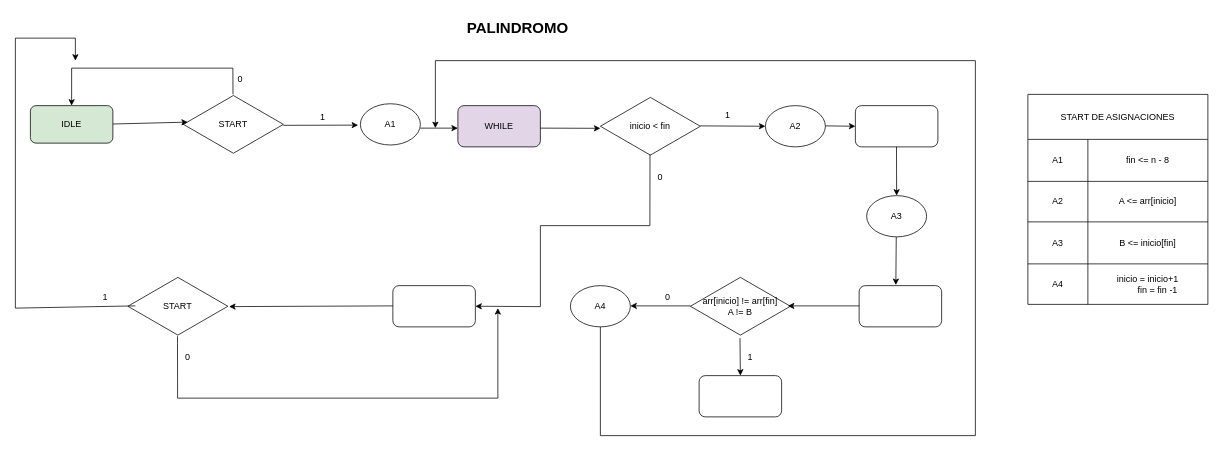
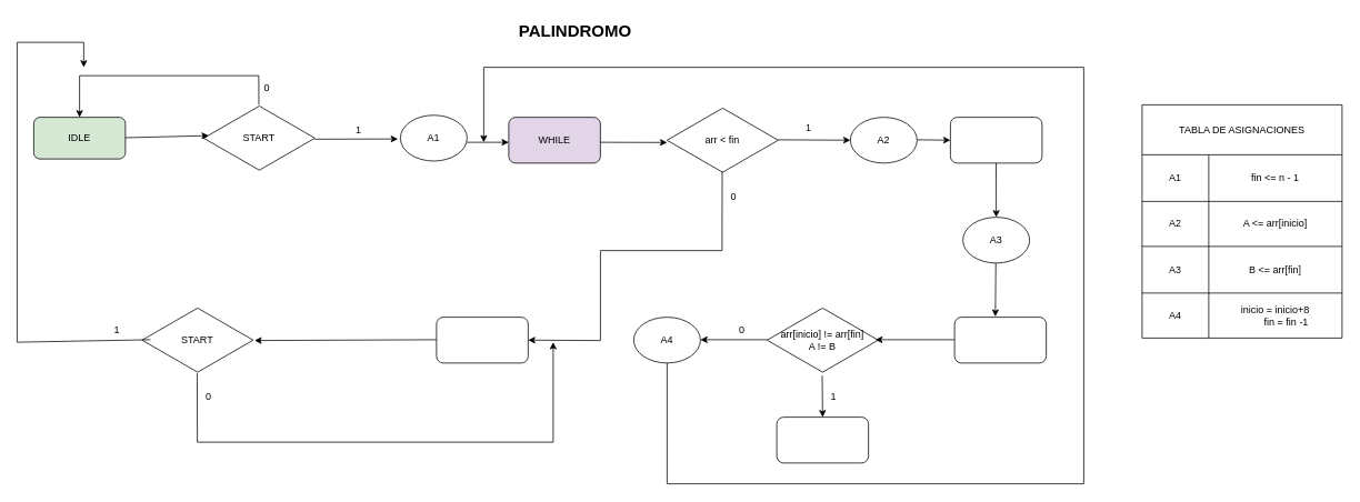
  <mxCell id="0" />
  <mxCell id="1" parent="0" />
  <mxCell id="2" value="IDLE" style="rounded=1;whiteSpace=wrap;html=1;fillColor=#d5e8d4;" vertex="1" parent="1"><mxGeometry x="40" y="140" width="110" height="50" as="geometry" /></mxCell>
  <mxCell id="3" value="START" style="html=1;whiteSpace=wrap;aspect=fixed;shape=isoRectangle;" vertex="1" parent="1"><mxGeometry x="244" y="125" width="133.33" height="80" as="geometry" /></mxCell>
  <mxCell id="4" value="" style="endArrow=classic;html=1;rounded=0;entryX=0.5;entryY=0;entryDx=0;entryDy=0;" edge="1" parent="1" target="2"><mxGeometry width="50" height="50" relative="1" as="geometry"><mxPoint x="310.16" y="125" as="sourcePoint" /><mxPoint x="90" y="80" as="targetPoint" /><Array as="points"><mxPoint x="310" y="90" /><mxPoint x="95" y="90" /></Array></mxGeometry></mxCell>
  <mxCell id="5" value="" style="endArrow=classic;html=1;rounded=0;" edge="1" parent="1"><mxGeometry width="50" height="50" relative="1" as="geometry"><mxPoint x="150" y="164.5" as="sourcePoint" /><mxPoint x="250" y="162" as="targetPoint" /></mxGeometry></mxCell>
  <mxCell id="6" value="0" style="text;html=1;align=center;verticalAlign=middle;whiteSpace=wrap;rounded=0;" vertex="1" parent="1"><mxGeometry x="290" y="90" width="60" height="30" as="geometry" /></mxCell>
  <mxCell id="7" value="" style="endArrow=classic;html=1;rounded=0;" edge="1" parent="1"><mxGeometry width="50" height="50" relative="1" as="geometry"><mxPoint x="377.33" y="166.25" as="sourcePoint" /><mxPoint x="477" y="166" as="targetPoint" /></mxGeometry></mxCell>
  <mxCell id="8" value="1" style="text;html=1;align=center;verticalAlign=middle;whiteSpace=wrap;rounded=0;" vertex="1" parent="1"><mxGeometry x="400" y="140" width="60" height="30" as="geometry" /></mxCell>
  <mxCell id="9" value="&lt;font style=&quot;font-size: 20px;&quot;&gt;&lt;b&gt;PALINDROMO&lt;/b&gt;&lt;/font&gt;" style="text;html=1;align=center;verticalAlign=middle;whiteSpace=wrap;rounded=0;" vertex="1" parent="1"><mxGeometry x="660" y="20" width="60" height="30" as="geometry" /></mxCell>
  <mxCell id="10" value="A1" style="ellipse;whiteSpace=wrap;html=1;" vertex="1" parent="1"><mxGeometry x="480" y="137.5" width="80" height="55" as="geometry" /></mxCell>
  <mxCell id="11" value="WHILE" style="rounded=1;whiteSpace=wrap;html=1;fillColor=#e1d5e7;" vertex="1" parent="1"><mxGeometry x="610" y="140" width="110" height="55" as="geometry" /></mxCell>
- <mxCell id="12" value="inicio &amp;lt; fin" style="html=1;whiteSpace=wrap;aspect=fixed;shape=isoRectangle;" vertex="1" parent="1"><mxGeometry x="800" y="127.5" width="133.33" height="80" as="geometry" /></mxCell>
+ <mxCell id="12" value="arr &amp;lt; fin" style="html=1;whiteSpace=wrap;aspect=fixed;shape=isoRectangle;" vertex="1" parent="1"><mxGeometry x="800" y="127.5" width="133.33" height="80" as="geometry" /></mxCell>
  <mxCell id="13" value="" style="endArrow=classic;html=1;rounded=0;" edge="1" parent="1"><mxGeometry width="50" height="50" relative="1" as="geometry"><mxPoint x="560" y="170" as="sourcePoint" /><mxPoint x="610" y="170" as="targetPoint" /><Array as="points"><mxPoint x="580" y="170" /></Array></mxGeometry></mxCell>
  <mxCell id="14" value="" style="endArrow=classic;html=1;rounded=0;" edge="1" parent="1"><mxGeometry width="50" height="50" relative="1" as="geometry"><mxPoint x="720" y="170" as="sourcePoint" /><mxPoint x="800" y="170.25" as="targetPoint" /></mxGeometry></mxCell>
  <mxCell id="15" value="1" style="text;html=1;align=center;verticalAlign=middle;whiteSpace=wrap;rounded=0;" vertex="1" parent="1"><mxGeometry x="940" y="137.5" width="60" height="30" as="geometry" /></mxCell>
  <mxCell id="16" value="" style="endArrow=classic;html=1;rounded=0;entryX=0;entryY=0.5;entryDx=0;entryDy=0;" edge="1" parent="1" target="17"><mxGeometry width="50" height="50" relative="1" as="geometry"><mxPoint x="933.33" y="167" as="sourcePoint" /><mxPoint x="1013.33" y="167.25" as="targetPoint" /></mxGeometry></mxCell>
  <mxCell id="17" value="A2" style="ellipse;whiteSpace=wrap;html=1;" vertex="1" parent="1"><mxGeometry x="1020" y="140" width="80" height="55" as="geometry" /></mxCell>
  <mxCell id="18" value="" style="rounded=1;whiteSpace=wrap;html=1;" vertex="1" parent="1"><mxGeometry x="1140" y="140" width="110" height="55" as="geometry" /></mxCell>
  <mxCell id="19" value="A3" style="ellipse;whiteSpace=wrap;html=1;" vertex="1" parent="1"><mxGeometry x="1155" y="260" width="80" height="55" as="geometry" /></mxCell>
  <mxCell id="20" value="" style="rounded=1;whiteSpace=wrap;html=1;" vertex="1" parent="1"><mxGeometry x="1145" y="380" width="110" height="55" as="geometry" /></mxCell>
  <mxCell id="21" value="arr[inicio] != arr[fin]&lt;div&gt;A != B&lt;/div&gt;" style="html=1;whiteSpace=wrap;aspect=fixed;shape=isoRectangle;" vertex="1" parent="1"><mxGeometry x="920" y="367.5" width="133.33" height="80" as="geometry" /></mxCell>
  <mxCell id="22" value="" style="rounded=1;whiteSpace=wrap;html=1;" vertex="1" parent="1"><mxGeometry x="931.66" y="500" width="110" height="55" as="geometry" /></mxCell>
  <mxCell id="23" value="A4" style="ellipse;whiteSpace=wrap;html=1;" vertex="1" parent="1"><mxGeometry x="760" y="380" width="80" height="55" as="geometry" /></mxCell>
  <mxCell id="24" value="" style="rounded=1;whiteSpace=wrap;html=1;" vertex="1" parent="1"><mxGeometry x="523.33" y="380" width="110" height="55" as="geometry" /></mxCell>
  <mxCell id="25" value="" style="endArrow=classic;html=1;rounded=0;entryX=0;entryY=0.5;entryDx=0;entryDy=0;" edge="1" parent="1" target="18"><mxGeometry width="50" height="50" relative="1" as="geometry"><mxPoint x="1100" y="167" as="sourcePoint" /><mxPoint x="1150" y="167" as="targetPoint" /></mxGeometry></mxCell>
  <mxCell id="26" value="" style="endArrow=classic;html=1;rounded=0;entryX=0.5;entryY=0;entryDx=0;entryDy=0;" edge="1" parent="1" target="19"><mxGeometry width="50" height="50" relative="1" as="geometry"><mxPoint x="1194.83" y="195" as="sourcePoint" /><mxPoint x="1194.5" y="248" as="targetPoint" /></mxGeometry></mxCell>
  <mxCell id="27" value="" style="endArrow=classic;html=1;rounded=0;entryX=0.445;entryY=-0.015;entryDx=0;entryDy=0;entryPerimeter=0;" edge="1" parent="1" target="20"><mxGeometry width="50" height="50" relative="1" as="geometry"><mxPoint x="1194.5" y="315" as="sourcePoint" /><mxPoint x="1194.67" y="380" as="targetPoint" /></mxGeometry></mxCell>
  <mxCell id="28" value="" style="endArrow=classic;html=1;rounded=0;entryX=0.5;entryY=0;entryDx=0;entryDy=0;" edge="1" parent="1" target="22"><mxGeometry width="50" height="50" relative="1" as="geometry"><mxPoint x="986.16" y="450" as="sourcePoint" /><mxPoint x="986.33" y="515" as="targetPoint" /></mxGeometry></mxCell>
  <mxCell id="29" value="" style="endArrow=classic;html=1;rounded=0;entryX=0.975;entryY=0.494;entryDx=0;entryDy=0;entryPerimeter=0;" edge="1" parent="1" target="21"><mxGeometry width="50" height="50" relative="1" as="geometry"><mxPoint x="1145" y="407" as="sourcePoint" /><mxPoint x="1073.34" y="407" as="targetPoint" /></mxGeometry></mxCell>
  <mxCell id="30" value="" style="endArrow=classic;html=1;rounded=0;entryX=0.975;entryY=0.494;entryDx=0;entryDy=0;entryPerimeter=0;" edge="1" parent="1"><mxGeometry width="50" height="50" relative="1" as="geometry"><mxPoint x="920" y="407" as="sourcePoint" /><mxPoint x="840" y="407" as="targetPoint" /></mxGeometry></mxCell>
  <mxCell id="31" value="" style="endArrow=classic;html=1;rounded=0;" edge="1" parent="1"><mxGeometry width="50" height="50" relative="1" as="geometry"><mxPoint x="800" y="435" as="sourcePoint" /><mxPoint x="580" y="170" as="targetPoint" /><Array as="points"><mxPoint x="800" y="580" /><mxPoint x="1300" y="580" /><mxPoint x="1300" y="80" /><mxPoint x="580" y="80" /></Array></mxGeometry></mxCell>
  <mxCell id="32" value="START" style="html=1;whiteSpace=wrap;aspect=fixed;shape=isoRectangle;" vertex="1" parent="1"><mxGeometry x="170" y="367.5" width="133.33" height="80" as="geometry" /></mxCell>
  <mxCell id="33" value="" style="endArrow=classic;html=1;rounded=0;entryX=1.012;entryY=0.506;entryDx=0;entryDy=0;entryPerimeter=0;" edge="1" parent="1" target="32"><mxGeometry width="50" height="50" relative="1" as="geometry"><mxPoint x="523.33" y="407" as="sourcePoint" /><mxPoint x="443.33" y="407" as="targetPoint" /></mxGeometry></mxCell>
  <mxCell id="34" value="" style="endArrow=classic;html=1;rounded=0;" edge="1" parent="1"><mxGeometry width="50" height="50" relative="1" as="geometry"><mxPoint x="180" y="407" as="sourcePoint" /><mxPoint x="100" y="80" as="targetPoint" /><Array as="points"><mxPoint x="20" y="410" /><mxPoint x="20" y="50" /><mxPoint x="100" y="50" /></Array></mxGeometry></mxCell>
  <mxCell id="35" value="" style="endArrow=classic;html=1;rounded=0;" edge="1" parent="1"><mxGeometry width="50" height="50" relative="1" as="geometry"><mxPoint x="236.16" y="447.5" as="sourcePoint" /><mxPoint x="663.33" y="410" as="targetPoint" /><Array as="points"><mxPoint x="236.16" y="457.5" /><mxPoint x="236.33" y="530" /><mxPoint x="663.33" y="530" /></Array></mxGeometry></mxCell>
  <mxCell id="36" value="0" style="text;html=1;align=center;verticalAlign=middle;whiteSpace=wrap;rounded=0;" vertex="1" parent="1"><mxGeometry x="860" y="380" width="60" height="30" as="geometry" /></mxCell>
  <mxCell id="37" value="1" style="text;html=1;align=center;verticalAlign=middle;whiteSpace=wrap;rounded=0;" vertex="1" parent="1"><mxGeometry x="970" y="460" width="60" height="30" as="geometry" /></mxCell>
  <mxCell id="38" value="" style="endArrow=classic;html=1;rounded=0;entryX=1;entryY=0.5;entryDx=0;entryDy=0;" edge="1" parent="1" target="24"><mxGeometry width="50" height="50" relative="1" as="geometry"><mxPoint x="866.17" y="205" as="sourcePoint" /><mxPoint x="640" y="410" as="targetPoint" /><Array as="points"><mxPoint x="866" y="300" /><mxPoint x="720" y="300" /><mxPoint x="720" y="408" /></Array></mxGeometry></mxCell>
  <mxCell id="39" value="0" style="text;html=1;align=center;verticalAlign=middle;whiteSpace=wrap;rounded=0;" vertex="1" parent="1"><mxGeometry x="850" y="220" width="60" height="30" as="geometry" /></mxCell>
  <mxCell id="40" style="edgeStyle=orthogonalEdgeStyle;rounded=0;orthogonalLoop=1;jettySize=auto;html=1;exitX=0.5;exitY=1;exitDx=0;exitDy=0;" edge="1" parent="1" source="39" target="39"><mxGeometry relative="1" as="geometry" /></mxCell>
  <mxCell id="41" value="1" style="text;html=1;align=center;verticalAlign=middle;whiteSpace=wrap;rounded=0;" vertex="1" parent="1"><mxGeometry x="110" y="380" width="60" height="30" as="geometry" /></mxCell>
  <mxCell id="42" value="0" style="text;html=1;align=center;verticalAlign=middle;whiteSpace=wrap;rounded=0;" vertex="1" parent="1"><mxGeometry x="220" y="460" width="60" height="30" as="geometry" /></mxCell>
- <mxCell id="43" value="START DE ASIGNACIONES" style="shape=table;startSize=60;container=1;collapsible=0;childLayout=tableLayout;" vertex="1" parent="1"><mxGeometry x="1370" y="125" width="240" height="280" as="geometry" /></mxCell>
+ <mxCell id="43" value="TABLA DE ASIGNACIONES" style="shape=table;startSize=60;container=1;collapsible=0;childLayout=tableLayout;" vertex="1" parent="1"><mxGeometry x="1370" y="125" width="240" height="280" as="geometry" /></mxCell>
  <mxCell id="44" value="" style="shape=tableRow;horizontal=0;startSize=0;swimlaneHead=0;swimlaneBody=0;strokeColor=inherit;top=0;left=0;bottom=0;right=0;collapsible=0;dropTarget=0;fillColor=none;points=[[0,0.5],[1,0.5]];portConstraint=eastwest;" vertex="1" parent="43"><mxGeometry y="60" width="240" height="56" as="geometry" /></mxCell>
  <mxCell id="45" value="A1" style="shape=partialRectangle;html=1;whiteSpace=wrap;connectable=0;strokeColor=inherit;overflow=hidden;fillColor=none;top=0;left=0;bottom=0;right=0;pointerEvents=1;" vertex="1" parent="44"><mxGeometry width="80" height="56" as="geometry"><mxRectangle width="80" height="56" as="alternateBounds" /></mxGeometry></mxCell>
- <mxCell id="46" value="fin &amp;lt;= n - 8" style="shape=partialRectangle;html=1;whiteSpace=wrap;connectable=0;strokeColor=inherit;overflow=hidden;fillColor=none;top=0;left=0;bottom=0;right=0;pointerEvents=1;" vertex="1" parent="44"><mxGeometry x="80" width="160" height="56" as="geometry"><mxRectangle width="160" height="56" as="alternateBounds" /></mxGeometry></mxCell>
+ <mxCell id="46" value="fin &amp;lt;= n - 1" style="shape=partialRectangle;html=1;whiteSpace=wrap;connectable=0;strokeColor=inherit;overflow=hidden;fillColor=none;top=0;left=0;bottom=0;right=0;pointerEvents=1;" vertex="1" parent="44"><mxGeometry x="80" width="160" height="56" as="geometry"><mxRectangle width="160" height="56" as="alternateBounds" /></mxGeometry></mxCell>
  <mxCell id="47" value="" style="shape=tableRow;horizontal=0;startSize=0;swimlaneHead=0;swimlaneBody=0;strokeColor=inherit;top=0;left=0;bottom=0;right=0;collapsible=0;dropTarget=0;fillColor=none;points=[[0,0.5],[1,0.5]];portConstraint=eastwest;" vertex="1" parent="43"><mxGeometry y="116" width="240" height="54" as="geometry" /></mxCell>
  <mxCell id="48" value="A2" style="shape=partialRectangle;html=1;whiteSpace=wrap;connectable=0;strokeColor=inherit;overflow=hidden;fillColor=none;top=0;left=0;bottom=0;right=0;pointerEvents=1;" vertex="1" parent="47"><mxGeometry width="80" height="54" as="geometry"><mxRectangle width="80" height="54" as="alternateBounds" /></mxGeometry></mxCell>
  <mxCell id="49" value="A &amp;lt;= arr[inicio]" style="shape=partialRectangle;html=1;whiteSpace=wrap;connectable=0;strokeColor=inherit;overflow=hidden;fillColor=none;top=0;left=0;bottom=0;right=0;pointerEvents=1;" vertex="1" parent="47"><mxGeometry x="80" width="160" height="54" as="geometry"><mxRectangle width="160" height="54" as="alternateBounds" /></mxGeometry></mxCell>
  <mxCell id="50" value="" style="shape=tableRow;horizontal=0;startSize=0;swimlaneHead=0;swimlaneBody=0;strokeColor=inherit;top=0;left=0;bottom=0;right=0;collapsible=0;dropTarget=0;fillColor=none;points=[[0,0.5],[1,0.5]];portConstraint=eastwest;" vertex="1" parent="43"><mxGeometry y="170" width="240" height="56" as="geometry" /></mxCell>
  <mxCell id="51" value="A3" style="shape=partialRectangle;html=1;whiteSpace=wrap;connectable=0;strokeColor=inherit;overflow=hidden;fillColor=none;top=0;left=0;bottom=0;right=0;pointerEvents=1;" vertex="1" parent="50"><mxGeometry width="80" height="56" as="geometry"><mxRectangle width="80" height="56" as="alternateBounds" /></mxGeometry></mxCell>
- <mxCell id="52" value="B &amp;lt;=&amp;nbsp;inicio[fin]" style="shape=partialRectangle;html=1;whiteSpace=wrap;connectable=0;strokeColor=inherit;overflow=hidden;fillColor=none;top=0;left=0;bottom=0;right=0;pointerEvents=1;" vertex="1" parent="50"><mxGeometry x="80" width="160" height="56" as="geometry"><mxRectangle width="160" height="56" as="alternateBounds" /></mxGeometry></mxCell>
+ <mxCell id="52" value="B &amp;lt;=&amp;nbsp;arr[fin]" style="shape=partialRectangle;html=1;whiteSpace=wrap;connectable=0;strokeColor=inherit;overflow=hidden;fillColor=none;top=0;left=0;bottom=0;right=0;pointerEvents=1;" vertex="1" parent="50"><mxGeometry x="80" width="160" height="56" as="geometry"><mxRectangle width="160" height="56" as="alternateBounds" /></mxGeometry></mxCell>
  <mxCell id="53" value="" style="shape=tableRow;horizontal=0;startSize=0;swimlaneHead=0;swimlaneBody=0;strokeColor=inherit;top=0;left=0;bottom=0;right=0;collapsible=0;dropTarget=0;fillColor=none;points=[[0,0.5],[1,0.5]];portConstraint=eastwest;" vertex="1" parent="43"><mxGeometry y="226" width="240" height="54" as="geometry" /></mxCell>
  <mxCell id="54" value="A4" style="shape=partialRectangle;html=1;whiteSpace=wrap;connectable=0;strokeColor=inherit;overflow=hidden;fillColor=none;top=0;left=0;bottom=0;right=0;pointerEvents=1;" vertex="1" parent="53"><mxGeometry width="80" height="54" as="geometry"><mxRectangle width="80" height="54" as="alternateBounds" /></mxGeometry></mxCell>
- <mxCell id="55" value="&lt;div&gt;inicio = inicio+1&lt;/div&gt;&lt;div&gt;&amp;nbsp; &amp;nbsp; &amp;nbsp; &amp;nbsp; fin = fin -1&lt;/div&gt;" style="shape=partialRectangle;html=1;whiteSpace=wrap;connectable=0;strokeColor=inherit;overflow=hidden;fillColor=none;top=0;left=0;bottom=0;right=0;pointerEvents=1;" vertex="1" parent="53"><mxGeometry x="80" width="160" height="54" as="geometry"><mxRectangle width="160" height="54" as="alternateBounds" /></mxGeometry></mxCell>
+ <mxCell id="55" value="&lt;div&gt;inicio = inicio+8&lt;/div&gt;&lt;div&gt;&amp;nbsp; &amp;nbsp; &amp;nbsp; &amp;nbsp; fin = fin -1&lt;/div&gt;" style="shape=partialRectangle;html=1;whiteSpace=wrap;connectable=0;strokeColor=inherit;overflow=hidden;fillColor=none;top=0;left=0;bottom=0;right=0;pointerEvents=1;" vertex="1" parent="53"><mxGeometry x="80" width="160" height="54" as="geometry"><mxRectangle width="160" height="54" as="alternateBounds" /></mxGeometry></mxCell>
